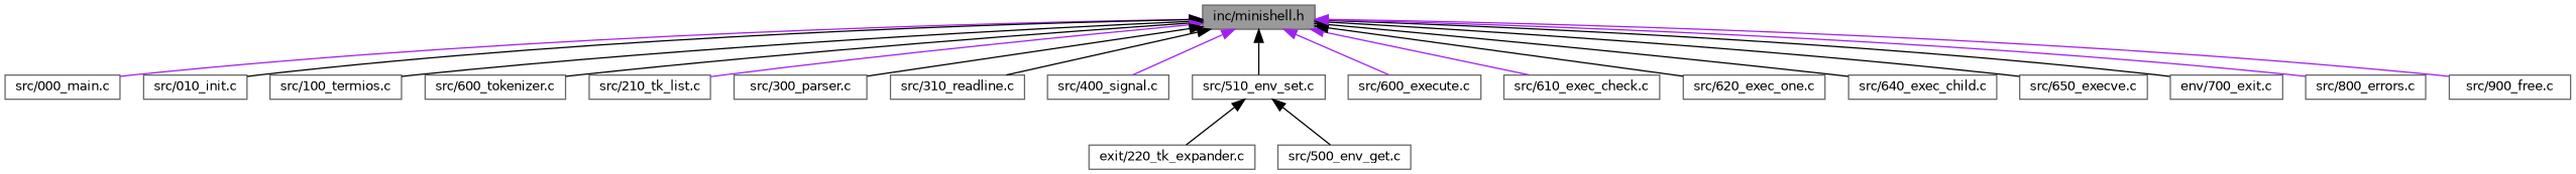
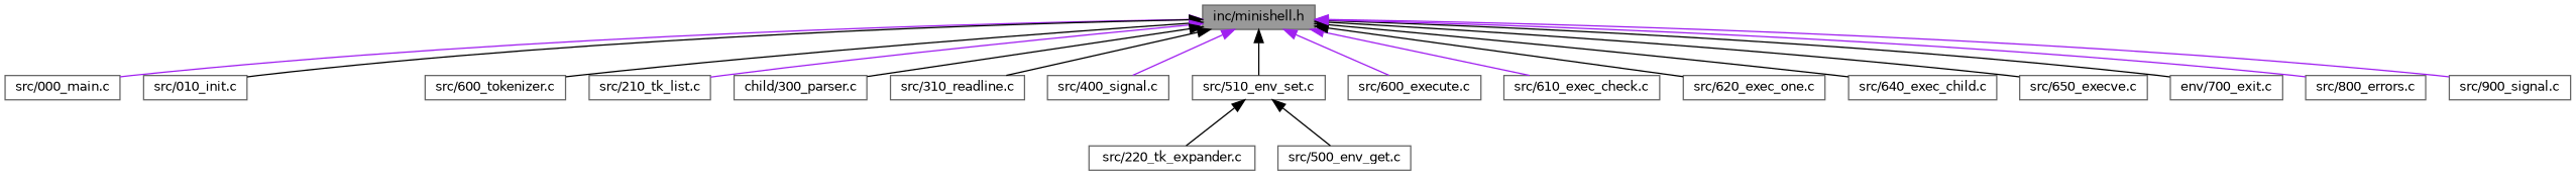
  digraph {
    node [color=grey40 fillcolor=white fontname=Helvetica fontsize=10 shape=box style=filled]
    edge [color=black dir=back fontname=Helvetica fontsize=10 labelfontname=Helvetica labelfontsize=10 style=solid]
    n1 [color=gray40 fillcolor=grey60 fontcolor=black height=0.2 label="inc/minishell.h" width=0.4]
    n2 [height=0.2 label="src/000_main.c" width=0.4]
    n3 [height=0.2 label="src/010_init.c" width=0.4]
-   n4 [height=0.2 label="src/100_termios.c" width=0.4]
    n5 [height=0.2 label="src/600_tokenizer.c" width=0.4]
    n6 [height=0.2 label="src/210_tk_list.c" width=0.4]
-   n7 [height=0.2 label="src/300_parser.c" width=0.4]
+   n7 [height=0.2 label="child/300_parser.c" width=0.4]
    n8 [height=0.2 label="src/310_readline.c" width=0.4]
    n9 [height=0.2 label="src/400_signal.c" width=0.4]
    n10 [height=0.2 label="src/510_env_set.c" width=0.4]
    n11 [height=0.2 label="src/600_execute.c" width=0.4]
    n12 [height=0.2 label="src/610_exec_check.c" width=0.4]
    n13 [height=0.2 label="src/620_exec_one.c" width=0.4]
    n14 [height=0.2 label="src/640_exec_child.c" width=0.4]
    n15 [height=0.2 label="src/650_execve.c" width=0.4]
    n16 [height=0.2 label="env/700_exit.c" width=0.4]
    n17 [height=0.2 label="src/800_errors.c" width=0.4]
-   n18 [height=0.2 label="src/900_free.c" width=0.4]
-   n19 [height=0.2 label="exit/220_tk_expander.c" width=0.4]
+   n18 [height=0.2 label="src/900_signal.c" width=0.4]
+   n19 [height=0.2 label="src/220_tk_expander.c" width=0.4]
    n20 [height=0.2 label="src/500_env_get.c" width=0.4]
    n1 -> n2 [color=purple]
    n1 -> n3
-   n1 -> n4
    n1 -> n5
    n1 -> n6 [color=purple]
    n1 -> n7
    n1 -> n8
    n1 -> n9 [color=purple]
    n1 -> n10
    n1 -> n11 [color=purple]
    n1 -> n12 [color=purple]
    n1 -> n13
    n1 -> n14
    n1 -> n15
    n1 -> n16
    n1 -> n17 [color=purple]
    n1 -> n18 [color=purple]
    n10 -> n19
    n10 -> n20
  }
